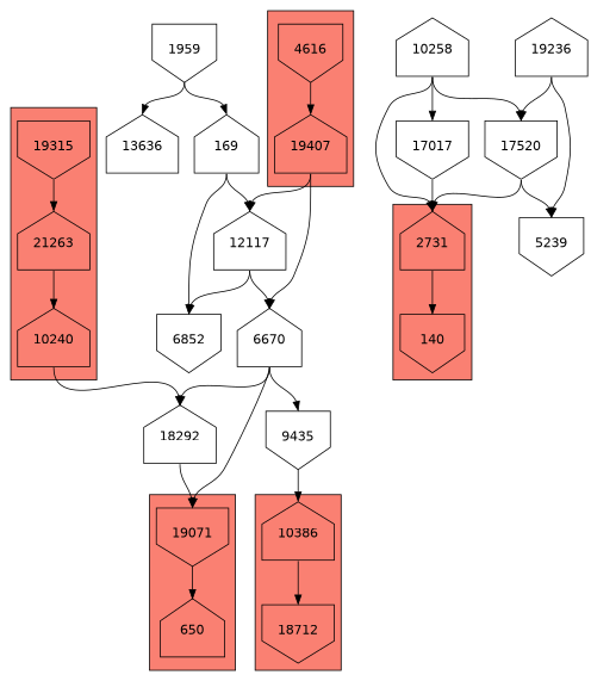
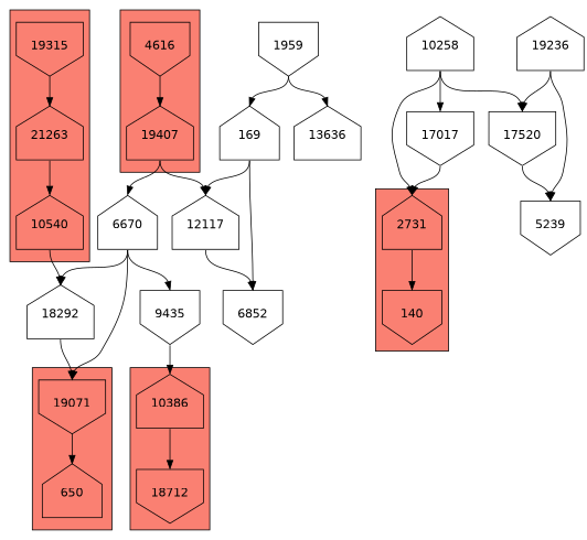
  digraph {
    fontname="DejaVu Sans"
    node [fontname="DejaVu Sans" shape=house]
    edge [fontname="DejaVu Sans" headport=n tailport=s]
    19071 [height=1 shape=invhouse width=1]
    650 [height=1 width=1]
    10386 [height=1 width=1]
    18712 [height=1 shape=invhouse width=1]
    19315 [height=1 shape=invhouse width=1]
    21263 [height=1 width=1]
-   10540 [height=1 width=1 label=10240]
+   10540 [height=1 width=1]
    2731 [height=1 width=1]
    140 [height=1 shape=invhouse width=1]
    4616 [height=1 shape=invhouse width=1]
    19407 [height=1 width=1]
    n12 [height=1 label=18292 width=1]
    6670 [height=1 width=1]
    12117 [height=1 width=1]
    13636 [height=1 width=1]
    9435 [height=1 shape=invhouse width=1]
    6852 [height=1 shape=invhouse width=1]
    169 [height=1 width=1]
    1959 [height=1 shape=invhouse width=1]
    10258 [height=1 width=1]
    17017 [height=1 shape=invhouse width=1]
    17520 [height=1 shape=invhouse width=1]
    n23 [height=1 label=5239 shape=invhouse width=1]
    19236 [height=1 width=1]
    subgraph cluster_1 {
      fillcolor=salmon
      style=filled
      19071
      650
    }
    subgraph cluster_2 {
      fillcolor=salmon
      style=filled
      10386
      18712
    }
    subgraph cluster_3 {
      fillcolor=salmon
      style=filled
      19315
      21263
      10540
    }
    subgraph cluster_4 {
      fillcolor=salmon
      style=filled
      2731
      140
    }
    subgraph cluster_5 {
      fillcolor=salmon
      style=filled
      4616
      19407
    }
    19071 -> 650
    10386 -> 18712
    19315 -> 21263
    21263 -> 10540
    10540 -> n12
    2731 -> 140
    4616 -> 19407
    19407 -> 6670
    19407 -> 12117
    n12 -> 19071
    6670 -> 19071
    6670 -> n12
    6670 -> 9435
-   12117 -> 6670
    12117 -> 6852
    9435 -> 10386
    169 -> 12117
    169 -> 6852
    1959 -> 13636
    1959 -> 169
    10258 -> 2731
    10258 -> 17017
    10258 -> 17520
    17017 -> 2731
-   17520 -> 2731
    17520 -> n23
    19236 -> 17520
    19236 -> n23
  }
